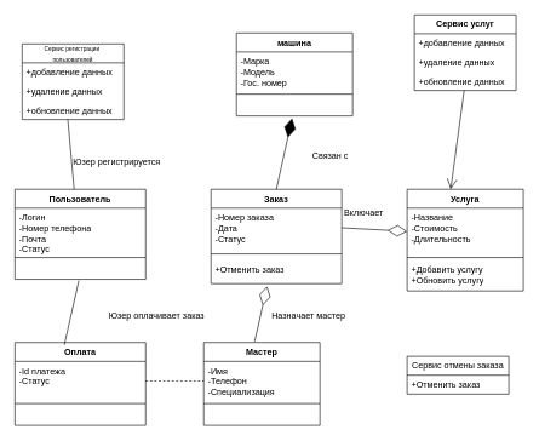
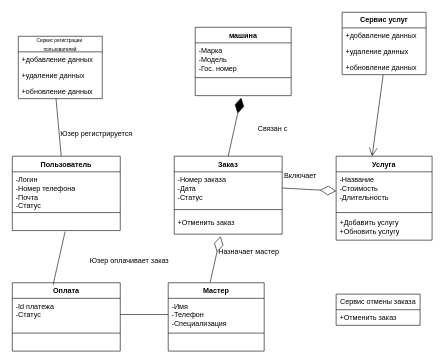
  <mxCell id="0" />
  <mxCell id="1" parent="0" />
  <mxCell id="2" value="Пользователь&lt;div&gt;&lt;br&gt;&lt;/div&gt;" style="swimlane;fontStyle=1;align=center;verticalAlign=top;childLayout=stackLayout;horizontal=1;startSize=26;horizontalStack=0;resizeParent=1;resizeParentMax=0;resizeLast=0;collapsible=1;marginBottom=0;whiteSpace=wrap;html=1;" parent="1" vertex="1"><mxGeometry x="20" y="260" width="180" height="124" as="geometry" /></mxCell>
  <mxCell id="3" value="-Логин&lt;br&gt;-Номер телефона&lt;br&gt;-Почта&lt;br&gt;-Статус&lt;div&gt;&lt;br&gt;&lt;div&gt;&lt;br&gt;&lt;/div&gt;&lt;/div&gt;" style="text;strokeColor=none;fillColor=none;align=left;verticalAlign=top;spacingLeft=4;spacingRight=4;overflow=hidden;rotatable=0;points=[[0,0.5],[1,0.5]];portConstraint=eastwest;whiteSpace=wrap;html=1;" parent="2" vertex="1"><mxGeometry y="26" width="180" height="64" as="geometry" /></mxCell>
  <mxCell id="4" value="" style="line;strokeWidth=1;fillColor=none;align=left;verticalAlign=middle;spacingTop=-1;spacingLeft=3;spacingRight=3;rotatable=0;labelPosition=right;points=[];portConstraint=eastwest;strokeColor=inherit;" parent="2" vertex="1"><mxGeometry y="90" width="180" height="8" as="geometry" /></mxCell>
  <mxCell id="5" value="&lt;div&gt;&amp;nbsp;&lt;/div&gt;&lt;div&gt;&amp;nbsp;&lt;/div&gt;" style="text;strokeColor=none;fillColor=none;align=left;verticalAlign=top;spacingLeft=4;spacingRight=4;overflow=hidden;rotatable=0;points=[[0,0.5],[1,0.5]];portConstraint=eastwest;whiteSpace=wrap;html=1;" parent="2" vertex="1"><mxGeometry y="98" width="180" height="26" as="geometry" /></mxCell>
  <mxCell id="6" value="машина&lt;div&gt;&lt;br&gt;&lt;/div&gt;" style="swimlane;fontStyle=1;align=center;verticalAlign=top;childLayout=stackLayout;horizontal=1;startSize=26;horizontalStack=0;resizeParent=1;resizeParentMax=0;resizeLast=0;collapsible=1;marginBottom=0;whiteSpace=wrap;html=1;" parent="1" vertex="1"><mxGeometry x="325" y="45" width="160" height="114" as="geometry" /></mxCell>
  <mxCell id="7" value="-Марка&lt;br&gt;-Модель&lt;br&gt;-Гос. номер" style="text;strokeColor=none;fillColor=none;align=left;verticalAlign=top;spacingLeft=4;spacingRight=4;overflow=hidden;rotatable=0;points=[[0,0.5],[1,0.5]];portConstraint=eastwest;whiteSpace=wrap;html=1;" parent="6" vertex="1"><mxGeometry y="26" width="160" height="54" as="geometry" /></mxCell>
  <mxCell id="8" value="" style="line;strokeWidth=1;fillColor=none;align=left;verticalAlign=middle;spacingTop=-1;spacingLeft=3;spacingRight=3;rotatable=0;labelPosition=right;points=[];portConstraint=eastwest;strokeColor=inherit;" parent="6" vertex="1"><mxGeometry y="80" width="160" height="8" as="geometry" /></mxCell>
  <mxCell id="9" value="&lt;div&gt;&lt;br&gt;&lt;/div&gt;&lt;div&gt;&lt;br&gt;&lt;/div&gt;" style="text;strokeColor=none;fillColor=none;align=left;verticalAlign=top;spacingLeft=4;spacingRight=4;overflow=hidden;rotatable=0;points=[[0,0.5],[1,0.5]];portConstraint=eastwest;whiteSpace=wrap;html=1;" parent="6" vertex="1"><mxGeometry y="88" width="160" height="26" as="geometry" /></mxCell>
  <mxCell id="10" value="Заказ" style="swimlane;fontStyle=1;align=center;verticalAlign=top;childLayout=stackLayout;horizontal=1;startSize=26;horizontalStack=0;resizeParent=1;resizeParentMax=0;resizeLast=0;collapsible=1;marginBottom=0;whiteSpace=wrap;html=1;" parent="1" vertex="1"><mxGeometry x="290" y="260" width="180" height="130" as="geometry" /></mxCell>
  <mxCell id="11" value="-Номер заказа&lt;br&gt;-Дата&lt;div&gt;-Статус&lt;/div&gt;" style="text;strokeColor=none;fillColor=none;align=left;verticalAlign=top;spacingLeft=4;spacingRight=4;overflow=hidden;rotatable=0;points=[[0,0.5],[1,0.5]];portConstraint=eastwest;whiteSpace=wrap;html=1;" parent="10" vertex="1"><mxGeometry y="26" width="180" height="54" as="geometry" /></mxCell>
  <mxCell id="12" value="" style="line;strokeWidth=1;fillColor=none;align=left;verticalAlign=middle;spacingTop=-1;spacingLeft=3;spacingRight=3;rotatable=0;labelPosition=right;points=[];portConstraint=eastwest;strokeColor=inherit;" parent="10" vertex="1"><mxGeometry y="80" width="180" height="18" as="geometry" /></mxCell>
  <mxCell id="13" value="+Отменить заказ" style="text;strokeColor=none;fillColor=none;align=left;verticalAlign=top;spacingLeft=4;spacingRight=4;overflow=hidden;rotatable=0;points=[[0,0.5],[1,0.5]];portConstraint=eastwest;whiteSpace=wrap;html=1;" parent="10" vertex="1"><mxGeometry y="98" width="180" height="32" as="geometry" /></mxCell>
  <mxCell id="14" value="Услуга" style="swimlane;fontStyle=1;align=center;verticalAlign=top;childLayout=stackLayout;horizontal=1;startSize=26;horizontalStack=0;resizeParent=1;resizeParentMax=0;resizeLast=0;collapsible=1;marginBottom=0;whiteSpace=wrap;html=1;" parent="1" vertex="1"><mxGeometry x="560" y="260" width="160" height="140" as="geometry"><mxRectangle x="550" y="260" width="80" height="30" as="alternateBounds" /></mxGeometry></mxCell>
  <mxCell id="15" value="-Название&lt;br&gt;-Стоимость&lt;div&gt;-Длительность&lt;/div&gt;" style="text;strokeColor=none;fillColor=none;align=left;verticalAlign=top;spacingLeft=4;spacingRight=4;overflow=hidden;rotatable=0;points=[[0,0.5],[1,0.5]];portConstraint=eastwest;whiteSpace=wrap;html=1;" parent="14" vertex="1"><mxGeometry y="26" width="160" height="64" as="geometry" /></mxCell>
  <mxCell id="16" value="" style="line;strokeWidth=1;fillColor=none;align=left;verticalAlign=middle;spacingTop=-1;spacingLeft=3;spacingRight=3;rotatable=0;labelPosition=right;points=[];portConstraint=eastwest;strokeColor=inherit;" parent="14" vertex="1"><mxGeometry y="90" width="160" height="8" as="geometry" /></mxCell>
  <mxCell id="17" value="+Добавить услугу&lt;div&gt;+Обновить услугу&lt;/div&gt;" style="text;strokeColor=none;fillColor=none;align=left;verticalAlign=top;spacingLeft=4;spacingRight=4;overflow=hidden;rotatable=0;points=[[0,0.5],[1,0.5]];portConstraint=eastwest;whiteSpace=wrap;html=1;" parent="14" vertex="1"><mxGeometry y="98" width="160" height="42" as="geometry" /></mxCell>
  <mxCell id="18" value="Мастер" style="swimlane;fontStyle=1;align=center;verticalAlign=top;childLayout=stackLayout;horizontal=1;startSize=26;horizontalStack=0;resizeParent=1;resizeParentMax=0;resizeLast=0;collapsible=1;marginBottom=0;whiteSpace=wrap;html=1;" parent="1" vertex="1"><mxGeometry x="280" y="471" width="160" height="114" as="geometry" /></mxCell>
  <mxCell id="19" value="-Имя&lt;div&gt;-Телефон&lt;/div&gt;&lt;div&gt;-Специализация&lt;/div&gt;" style="text;strokeColor=none;fillColor=none;align=left;verticalAlign=top;spacingLeft=4;spacingRight=4;overflow=hidden;rotatable=0;points=[[0,0.5],[1,0.5]];portConstraint=eastwest;whiteSpace=wrap;html=1;" parent="18" vertex="1"><mxGeometry y="26" width="160" height="54" as="geometry" /></mxCell>
  <mxCell id="20" value="" style="line;strokeWidth=1;fillColor=none;align=left;verticalAlign=middle;spacingTop=-1;spacingLeft=3;spacingRight=3;rotatable=0;labelPosition=right;points=[];portConstraint=eastwest;strokeColor=inherit;" parent="18" vertex="1"><mxGeometry y="80" width="160" height="8" as="geometry" /></mxCell>
  <mxCell id="21" value="&lt;div&gt;&amp;nbsp;&amp;nbsp;&lt;/div&gt;&lt;div&gt;&lt;br&gt;&lt;/div&gt;" style="text;strokeColor=none;fillColor=none;align=left;verticalAlign=top;spacingLeft=4;spacingRight=4;overflow=hidden;rotatable=0;points=[[0,0.5],[1,0.5]];portConstraint=eastwest;whiteSpace=wrap;html=1;" parent="18" vertex="1"><mxGeometry y="88" width="160" height="26" as="geometry" /></mxCell>
  <mxCell id="22" value="&lt;span style=&quot;font-size: 8px;&quot;&gt;Сервис регистрации&amp;nbsp;&lt;br&gt;пользователей&lt;/span&gt;" style="swimlane;fontStyle=0;childLayout=stackLayout;horizontal=1;startSize=26;fillColor=none;horizontalStack=0;resizeParent=1;resizeParentMax=0;resizeLast=0;collapsible=1;marginBottom=0;whiteSpace=wrap;html=1;" parent="1" vertex="1"><mxGeometry x="30" y="60" width="140" height="104" as="geometry" /></mxCell>
  <mxCell id="23" value="+добавление данных" style="text;strokeColor=none;fillColor=none;align=left;verticalAlign=top;spacingLeft=4;spacingRight=4;overflow=hidden;rotatable=0;points=[[0,0.5],[1,0.5]];portConstraint=eastwest;whiteSpace=wrap;html=1;" parent="22" vertex="1"><mxGeometry y="26" width="140" height="26" as="geometry" /></mxCell>
  <mxCell id="24" value="+удаление данных" style="text;strokeColor=none;fillColor=none;align=left;verticalAlign=top;spacingLeft=4;spacingRight=4;overflow=hidden;rotatable=0;points=[[0,0.5],[1,0.5]];portConstraint=eastwest;whiteSpace=wrap;html=1;" parent="22" vertex="1"><mxGeometry y="52" width="140" height="26" as="geometry" /></mxCell>
  <mxCell id="25" value="+обновление данных" style="text;strokeColor=none;fillColor=none;align=left;verticalAlign=top;spacingLeft=4;spacingRight=4;overflow=hidden;rotatable=0;points=[[0,0.5],[1,0.5]];portConstraint=eastwest;whiteSpace=wrap;html=1;" parent="22" vertex="1"><mxGeometry y="78" width="140" height="26" as="geometry" /></mxCell>
  <mxCell id="26" value="Связан с" style="text;html=1;align=center;verticalAlign=middle;resizable=0;points=[];autosize=1;strokeColor=none;fillColor=none;" parent="1" vertex="1"><mxGeometry x="419" y="200" width="70" height="30" as="geometry" /></mxCell>
  <mxCell id="27" value="" style="endArrow=diamondThin;endFill=0;endSize=24;html=1;rounded=0;exitX=1;exitY=0.5;exitDx=0;exitDy=0;entryX=0;entryY=0.5;entryDx=0;entryDy=0;" parent="1" source="11" target="15" edge="1"><mxGeometry width="160" relative="1" as="geometry"><mxPoint x="320" y="380" as="sourcePoint" /><mxPoint x="480" y="380" as="targetPoint" /></mxGeometry></mxCell>
  <mxCell id="28" value="Включает" style="text;html=1;align=center;verticalAlign=middle;resizable=0;points=[];autosize=1;strokeColor=none;fillColor=none;" parent="1" vertex="1"><mxGeometry x="460" y="278" width="80" height="30" as="geometry" /></mxCell>
  <mxCell id="29" value="Оплата" style="swimlane;fontStyle=1;align=center;verticalAlign=top;childLayout=stackLayout;horizontal=1;startSize=26;horizontalStack=0;resizeParent=1;resizeParentMax=0;resizeLast=0;collapsible=1;marginBottom=0;whiteSpace=wrap;html=1;" parent="1" vertex="1"><mxGeometry x="20" y="471" width="180" height="114" as="geometry" /></mxCell>
  <mxCell id="30" value="-Id платежа&lt;br&gt;-Статус" style="text;strokeColor=none;fillColor=none;align=left;verticalAlign=top;spacingLeft=4;spacingRight=4;overflow=hidden;rotatable=0;points=[[0,0.5],[1,0.5]];portConstraint=eastwest;whiteSpace=wrap;html=1;" parent="29" vertex="1"><mxGeometry y="26" width="180" height="54" as="geometry" /></mxCell>
  <mxCell id="31" value="" style="line;strokeWidth=1;fillColor=none;align=left;verticalAlign=middle;spacingTop=-1;spacingLeft=3;spacingRight=3;rotatable=0;labelPosition=right;points=[];portConstraint=eastwest;strokeColor=inherit;" parent="29" vertex="1"><mxGeometry y="80" width="180" height="8" as="geometry" /></mxCell>
  <mxCell id="32" value="&lt;div&gt;&lt;br&gt;&lt;/div&gt;&lt;div&gt;&lt;br&gt;&lt;/div&gt;" style="text;strokeColor=none;fillColor=none;align=left;verticalAlign=top;spacingLeft=4;spacingRight=4;overflow=hidden;rotatable=0;points=[[0,0.5],[1,0.5]];portConstraint=eastwest;whiteSpace=wrap;html=1;" parent="29" vertex="1"><mxGeometry y="88" width="180" height="26" as="geometry" /></mxCell>
  <mxCell id="33" value="Юзер оплачивает заказ" style="text;html=1;align=center;verticalAlign=middle;resizable=0;points=[];autosize=1;strokeColor=none;fillColor=none;" parent="1" vertex="1"><mxGeometry x="140" y="420" width="150" height="30" as="geometry" /></mxCell>
  <mxCell id="34" value="Юзер регистрируется" style="text;html=1;align=center;verticalAlign=middle;resizable=0;points=[];autosize=1;strokeColor=none;fillColor=none;" parent="1" vertex="1"><mxGeometry x="90" y="208" width="140" height="30" as="geometry" /></mxCell>
  <mxCell id="35" value="Сервис отмены заказа" style="swimlane;fontStyle=0;childLayout=stackLayout;horizontal=1;startSize=26;fillColor=none;horizontalStack=0;resizeParent=1;resizeParentMax=0;resizeLast=0;collapsible=1;marginBottom=0;whiteSpace=wrap;html=1;" parent="1" vertex="1"><mxGeometry x="560" y="490" width="140" height="52" as="geometry" /></mxCell>
  <mxCell id="36" value="+Отменить заказ" style="text;strokeColor=none;fillColor=none;align=left;verticalAlign=top;spacingLeft=4;spacingRight=4;overflow=hidden;rotatable=0;points=[[0,0.5],[1,0.5]];portConstraint=eastwest;whiteSpace=wrap;html=1;" parent="35" vertex="1"><mxGeometry y="26" width="140" height="26" as="geometry" /></mxCell>
  <mxCell id="37" value="&lt;span style=&quot;font-weight: 700;&quot;&gt;Сервис услуг&lt;/span&gt;" style="swimlane;fontStyle=0;childLayout=stackLayout;horizontal=1;startSize=26;fillColor=none;horizontalStack=0;resizeParent=1;resizeParentMax=0;resizeLast=0;collapsible=1;marginBottom=0;whiteSpace=wrap;html=1;" vertex="1" parent="1"><mxGeometry x="570" y="20" width="140" height="104" as="geometry" /></mxCell>
  <mxCell id="38" value="+добавление данных" style="text;strokeColor=none;fillColor=none;align=left;verticalAlign=top;spacingLeft=4;spacingRight=4;overflow=hidden;rotatable=0;points=[[0,0.5],[1,0.5]];portConstraint=eastwest;whiteSpace=wrap;html=1;" vertex="1" parent="37"><mxGeometry y="26" width="140" height="26" as="geometry" /></mxCell>
  <mxCell id="39" value="+удаление данных" style="text;strokeColor=none;fillColor=none;align=left;verticalAlign=top;spacingLeft=4;spacingRight=4;overflow=hidden;rotatable=0;points=[[0,0.5],[1,0.5]];portConstraint=eastwest;whiteSpace=wrap;html=1;" vertex="1" parent="37"><mxGeometry y="52" width="140" height="26" as="geometry" /></mxCell>
  <mxCell id="40" value="+обновление данных" style="text;strokeColor=none;fillColor=none;align=left;verticalAlign=top;spacingLeft=4;spacingRight=4;overflow=hidden;rotatable=0;points=[[0,0.5],[1,0.5]];portConstraint=eastwest;whiteSpace=wrap;html=1;" vertex="1" parent="37"><mxGeometry y="78" width="140" height="26" as="geometry" /></mxCell>
- <mxCell id="41" value="" style="endArrow=none;html=1;rounded=0;exitX=1;exitY=0.5;exitDx=0;exitDy=0;entryX=0;entryY=0.5;entryDx=0;entryDy=0;dashed=1;" edge="1" parent="1" source="30" target="19"><mxGeometry width="50" height="50" relative="1" as="geometry"><mxPoint x="400" y="350" as="sourcePoint" /><mxPoint x="450" y="300" as="targetPoint" /></mxGeometry></mxCell>
+ <mxCell id="41" value="" style="endArrow=none;html=1;rounded=0;exitX=1;exitY=0.5;exitDx=0;exitDy=0;entryX=0;entryY=0.5;entryDx=0;entryDy=0;" edge="1" parent="1" source="30" target="19"><mxGeometry width="50" height="50" relative="1" as="geometry"><mxPoint x="400" y="350" as="sourcePoint" /><mxPoint x="450" y="300" as="targetPoint" /></mxGeometry></mxCell>
  <mxCell id="42" value="" style="endArrow=diamondThin;endFill=1;endSize=24;html=1;rounded=0;exitX=0.5;exitY=0;exitDx=0;exitDy=0;entryX=0.479;entryY=1.131;entryDx=0;entryDy=0;entryPerimeter=0;" edge="1" parent="1" source="10" target="9"><mxGeometry width="160" relative="1" as="geometry"><mxPoint x="340" y="330" as="sourcePoint" /><mxPoint x="500" y="330" as="targetPoint" /></mxGeometry></mxCell>
  <mxCell id="43" value="" style="endArrow=open;endFill=1;endSize=12;html=1;rounded=0;exitX=0.489;exitY=1;exitDx=0;exitDy=0;exitPerimeter=0;entryX=0.375;entryY=0;entryDx=0;entryDy=0;entryPerimeter=0;" edge="1" parent="1" source="40" target="14"><mxGeometry width="160" relative="1" as="geometry"><mxPoint x="340" y="330" as="sourcePoint" /><mxPoint x="500" y="330" as="targetPoint" /></mxGeometry></mxCell>
  <mxCell id="44" value="" style="endArrow=diamondThin;endFill=0;endSize=24;html=1;rounded=0;entryX=0.429;entryY=1.113;entryDx=0;entryDy=0;entryPerimeter=0;" edge="1" parent="1" target="13"><mxGeometry width="160" relative="1" as="geometry"><mxPoint x="350" y="470" as="sourcePoint" /><mxPoint x="500" y="330" as="targetPoint" /></mxGeometry></mxCell>
- <mxCell id="45" value="Назначает мастер" style="text;html=1;align=center;verticalAlign=middle;resizable=0;points=[];autosize=1;strokeColor=none;fillColor=none;" vertex="1" parent="1"><mxGeometry x="364" y="420" width="120" height="30" as="geometry" /></mxCell>
+ <mxCell id="45" value="Назначает мастер" style="text;html=1;align=center;verticalAlign=middle;resizable=0;points=[];autosize=1;strokeColor=none;fillColor=none;" vertex="1" parent="1"><mxGeometry x="354" y="405" width="120" height="30" as="geometry" /></mxCell>
  <mxCell id="46" value="" style="endArrow=none;html=1;rounded=0;entryX=0.489;entryY=1.062;entryDx=0;entryDy=0;entryPerimeter=0;exitX=0.378;exitY=0.03;exitDx=0;exitDy=0;exitPerimeter=0;" edge="1" parent="1" source="29" target="5"><mxGeometry width="50" height="50" relative="1" as="geometry"><mxPoint x="400" y="350" as="sourcePoint" /><mxPoint x="450" y="300" as="targetPoint" /></mxGeometry></mxCell>
  <mxCell id="47" value="" style="endArrow=none;html=1;rounded=0;entryX=0.449;entryY=1;entryDx=0;entryDy=0;entryPerimeter=0;exitX=0.453;exitY=0;exitDx=0;exitDy=0;exitPerimeter=0;" edge="1" parent="1" source="2" target="25"><mxGeometry width="50" height="50" relative="1" as="geometry"><mxPoint x="400" y="350" as="sourcePoint" /><mxPoint x="450" y="300" as="targetPoint" /></mxGeometry></mxCell>
